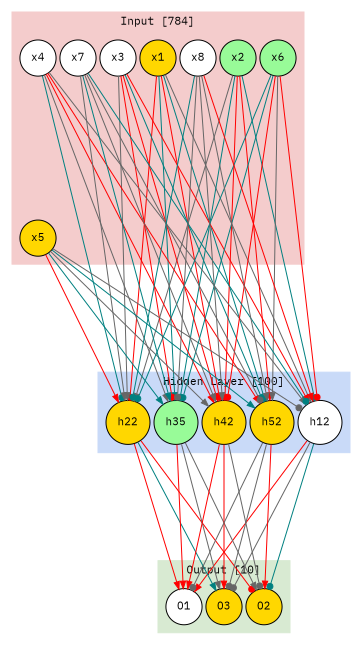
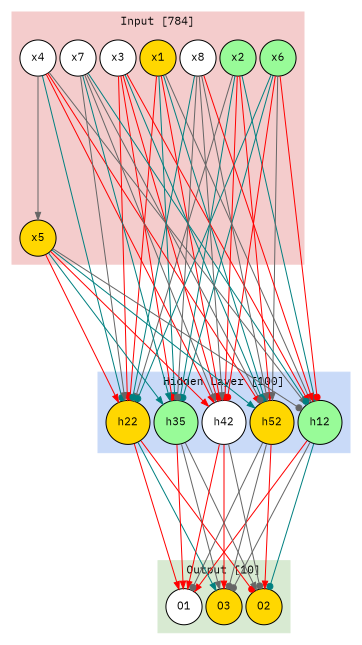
  digraph {
    compound=true
    fontname="IBM Plex Mono"
    fontsize=11
    nodesep=.05
    rankdir=TB
    ranksep=2
    splines=line
    node [color="#000000" fillcolor=white fontname="IBM Plex Mono" fontsize=11 shape=circle style=filled]
    edge [arrowhead=normal arrowsize=0.75 color=red fontname="IBM Plex Mono"]
    x1 [fillcolor=gold]
    x2 [fillcolor=palegreen]
    x3
    x4
    x5 [fillcolor=gold]
    x6 [fillcolor=palegreen]
    x7
    x8
-   h12
+   h12 [fillcolor=palegreen]
    h22 [fillcolor=gold]
    n11 [fillcolor=palegreen label=h35]
-   h42 [fillcolor=gold]
+   h42
    h52 [fillcolor=gold]
    O1
    O2 [fillcolor=gold]
    O3 [fillcolor=gold]
    subgraph cluster_1 {
      bgcolor="#f4cccc"
      color="#f4cccc"
      label="Input [784]"
      x1
      x2
      x3
      x4
      x5
      x6
      x7
      x8
    }
    subgraph cluster_2 {
      bgcolor="#c9daf8"
      color="#c9daf8"
      label="Hidden Layer [100]"
      h12
      h22
      n11
      h42
      h52
    }
    subgraph cluster_3 {
      bgcolor="#d8ead2"
      color="#d8ead2"
      label="Output [10]"
      O1
      O2
      O3
    }
    x1 -> h12 [color=gray40]
    x1 -> h22 [arrowhead=dot]
    x1 -> n11 [color=teal]
    x1 -> h42 [arrowhead=dot]
    x1 -> h52 [arrowhead=dot color=teal]
    x2 -> h12 [arrowhead=dot color=teal]
    x2 -> h22 [color=gray40]
    x2 -> n11 [arrowhead=dot color=teal]
    x2 -> h42 [arrowhead=dot]
    x2 -> h52
    x3 -> h12
-   x3 -> h22 [color=gray40]
+   x3 -> h22
    x3 -> n11 [arrowhead=dot]
    x3 -> h42
    x3 -> h52 [color=teal]
    x4 -> h12 [color=gray40]
    x4 -> h22 [arrowhead=dot color=teal]
-   x4 -> n11 [color=gray40]
+   x4 -> x5 [color=gray40]
    x4 -> h42
    x4 -> h52
    x5 -> h12 [arrowhead=dot color=gray40]
    x5 -> h22
    x5 -> n11 [color=teal]
-   x5 -> h42 [color=gray40]
+   x5 -> h42
    x5 -> h52 [color=teal]
    x6 -> h12 [arrowhead=dot]
    x6 -> h22 [arrowhead=dot color=teal]
    x6 -> n11 [arrowhead=dot color=teal]
    x6 -> h42 [arrowhead=dot]
    x6 -> h52 [color=gray40]
    x7 -> h12 [arrowhead=dot color=teal]
    x7 -> h22 [color=gray40]
    x7 -> n11 [color=teal]
    x7 -> h42 [color=gray40]
    x7 -> h52 [arrowhead=dot color=gray40]
    x8 -> h12
    x8 -> h22 [arrowhead=dot color=teal]
    x8 -> n11 [arrowhead=dot color=gray40]
    x8 -> h42 [color=gray40]
    x8 -> h52 [color=gray40]
    h12 -> O1
    h12 -> O2 [arrowhead=dot color=teal]
    h12 -> O3 [arrowhead=dot color=gray40]
    h22 -> O1
    h22 -> O2 [arrowhead=dot]
    h22 -> O3 [color=teal]
    n11 -> O1
    n11 -> O2 [color=gray40]
    n11 -> O3 [color=gray40]
    h42 -> O1
    h42 -> O2 [arrowhead=dot color=gray40]
    h42 -> O3
    h52 -> O1 [arrowhead=dot color=gray40]
    h52 -> O2
    h52 -> O3 [arrowhead=dot color=gray40]
  }
